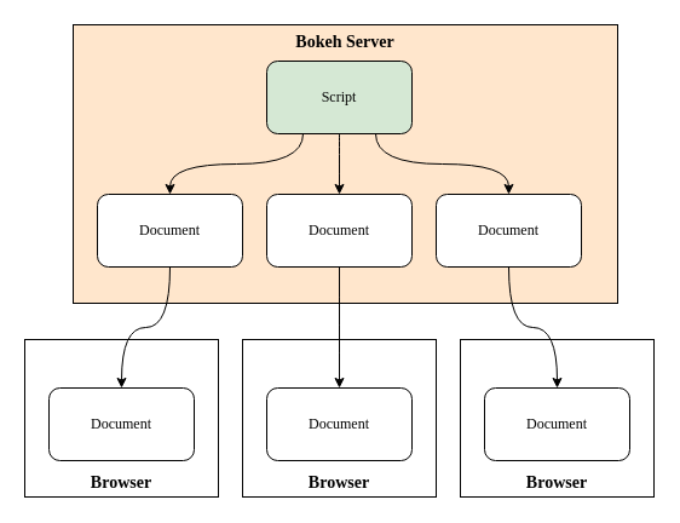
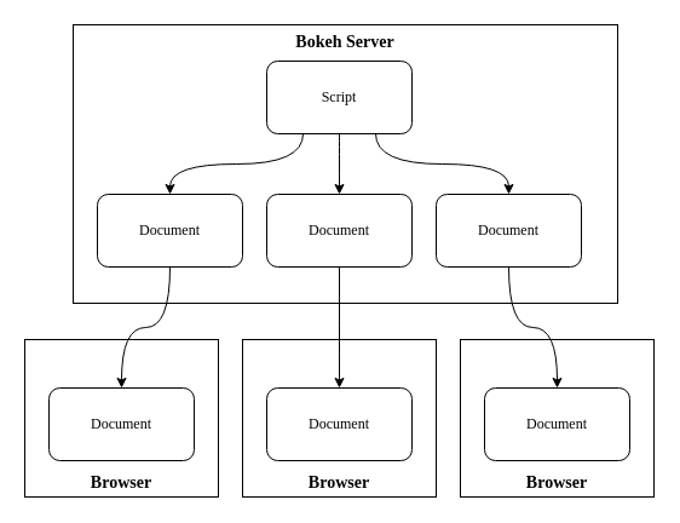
  <mxCell id="0" />
  <mxCell id="1" parent="0" />
  <mxCell id="2" value="" style="group;fontFamily=Verdana;verticalAlign=middle;" vertex="1" connectable="0" parent="1"><mxGeometry x="380" y="280" width="160" height="130" as="geometry" /></mxCell>
  <mxCell id="3" value="Browser" style="rounded=0;whiteSpace=wrap;html=1;verticalAlign=bottom;fontSize=14;fontStyle=1;fontFamily=Verdana;labelPosition=center;verticalLabelPosition=middle;align=center;" vertex="1" parent="2"><mxGeometry width="160" height="130" as="geometry" /></mxCell>
  <mxCell id="4" value="Document" style="rounded=1;whiteSpace=wrap;html=1;fontFamily=Verdana;" vertex="1" parent="2"><mxGeometry x="20" y="40" width="120" height="60" as="geometry" /></mxCell>
  <mxCell id="5" value="" style="group;fontFamily=Verdana;verticalAlign=middle;" vertex="1" connectable="0" parent="1"><mxGeometry x="200" y="280" width="160" height="130" as="geometry" /></mxCell>
  <mxCell id="6" value="Browser" style="rounded=0;whiteSpace=wrap;html=1;verticalAlign=bottom;fontSize=14;fontStyle=1;fontFamily=Verdana;labelPosition=center;verticalLabelPosition=middle;align=center;" vertex="1" parent="5"><mxGeometry width="160" height="130" as="geometry" /></mxCell>
  <mxCell id="7" value="Document" style="rounded=1;whiteSpace=wrap;html=1;fontFamily=Verdana;" vertex="1" parent="5"><mxGeometry x="20" y="40" width="120" height="60" as="geometry" /></mxCell>
- <mxCell id="8" value="Bokeh Server" style="rounded=0;whiteSpace=wrap;html=1;verticalAlign=top;fontStyle=1;fontSize=14;fontFamily=Verdana;fillColor=#ffe6cc;" parent="1" vertex="1"><mxGeometry x="60" y="20" width="450" height="230" as="geometry" /></mxCell>
+ <mxCell id="8" value="Bokeh Server" style="rounded=0;whiteSpace=wrap;html=1;verticalAlign=top;fontStyle=1;fontSize=14;fontFamily=Verdana;" parent="1" vertex="1"><mxGeometry x="60" y="20" width="450" height="230" as="geometry" /></mxCell>
  <mxCell id="9" style="edgeStyle=orthogonalEdgeStyle;curved=1;rounded=0;orthogonalLoop=1;jettySize=auto;html=1;exitX=0.25;exitY=1;exitDx=0;exitDy=0;fontSize=14;fontFamily=Verdana;" parent="1" source="12" target="13" edge="1"><mxGeometry relative="1" as="geometry" /></mxCell>
  <mxCell id="10" style="edgeStyle=orthogonalEdgeStyle;curved=1;rounded=0;orthogonalLoop=1;jettySize=auto;html=1;exitX=0.5;exitY=1;exitDx=0;exitDy=0;fontSize=14;fontFamily=Verdana;" parent="1" source="12" target="14" edge="1"><mxGeometry relative="1" as="geometry" /></mxCell>
  <mxCell id="11" style="edgeStyle=orthogonalEdgeStyle;curved=1;rounded=0;orthogonalLoop=1;jettySize=auto;html=1;exitX=0.75;exitY=1;exitDx=0;exitDy=0;fontSize=14;fontFamily=Verdana;" parent="1" source="12" target="15" edge="1"><mxGeometry relative="1" as="geometry" /></mxCell>
- <mxCell id="12" value="Script" style="rounded=1;whiteSpace=wrap;html=1;fontFamily=Verdana;fillColor=#d5e8d4;" parent="1" vertex="1"><mxGeometry x="220" y="50" width="120" height="60" as="geometry" /></mxCell>
+ <mxCell id="12" value="Script" style="rounded=1;whiteSpace=wrap;html=1;fontFamily=Verdana;" parent="1" vertex="1"><mxGeometry x="220" y="50" width="120" height="60" as="geometry" /></mxCell>
  <mxCell id="13" value="Document" style="rounded=1;whiteSpace=wrap;html=1;fontFamily=Verdana;" parent="1" vertex="1"><mxGeometry x="80" y="160" width="120" height="60" as="geometry" /></mxCell>
  <mxCell id="14" value="Document" style="rounded=1;whiteSpace=wrap;html=1;fontFamily=Verdana;" parent="1" vertex="1"><mxGeometry x="220" y="160" width="120" height="60" as="geometry" /></mxCell>
  <mxCell id="15" value="Document" style="rounded=1;whiteSpace=wrap;html=1;fontFamily=Verdana;" parent="1" vertex="1"><mxGeometry x="360" y="160" width="120" height="60" as="geometry" /></mxCell>
  <mxCell id="16" value="" style="group;fontFamily=Verdana;verticalAlign=middle;" parent="1" vertex="1" connectable="0"><mxGeometry x="20" y="280" width="160" height="130" as="geometry" /></mxCell>
  <mxCell id="17" value="Browser" style="rounded=0;whiteSpace=wrap;html=1;verticalAlign=bottom;fontSize=14;fontStyle=1;fontFamily=Verdana;labelPosition=center;verticalLabelPosition=middle;align=center;" parent="16" vertex="1"><mxGeometry width="160" height="130" as="geometry" /></mxCell>
  <mxCell id="18" value="Document" style="rounded=1;whiteSpace=wrap;html=1;fontFamily=Verdana;" parent="16" vertex="1"><mxGeometry x="20" y="40" width="120" height="60" as="geometry" /></mxCell>
  <mxCell id="19" style="edgeStyle=orthogonalEdgeStyle;curved=1;rounded=0;orthogonalLoop=1;jettySize=auto;html=1;exitX=0.5;exitY=1;exitDx=0;exitDy=0;fontSize=14;fontFamily=Verdana;" parent="1" source="13" target="18" edge="1"><mxGeometry relative="1" as="geometry" /></mxCell>
  <mxCell id="20" style="edgeStyle=orthogonalEdgeStyle;curved=1;rounded=0;orthogonalLoop=1;jettySize=auto;html=1;exitX=0.5;exitY=1;exitDx=0;exitDy=0;fontSize=14;fontFamily=Verdana;" parent="1" source="14" edge="1"><mxGeometry relative="1" as="geometry"><mxPoint x="280" y="320" as="targetPoint" /></mxGeometry></mxCell>
  <mxCell id="21" style="edgeStyle=orthogonalEdgeStyle;curved=1;rounded=0;orthogonalLoop=1;jettySize=auto;html=1;exitX=0.5;exitY=1;exitDx=0;exitDy=0;fontSize=14;fontFamily=Verdana;" parent="1" source="15" target="4" edge="1"><mxGeometry relative="1" as="geometry"><mxPoint x="460" y="320" as="targetPoint" /></mxGeometry></mxCell>
